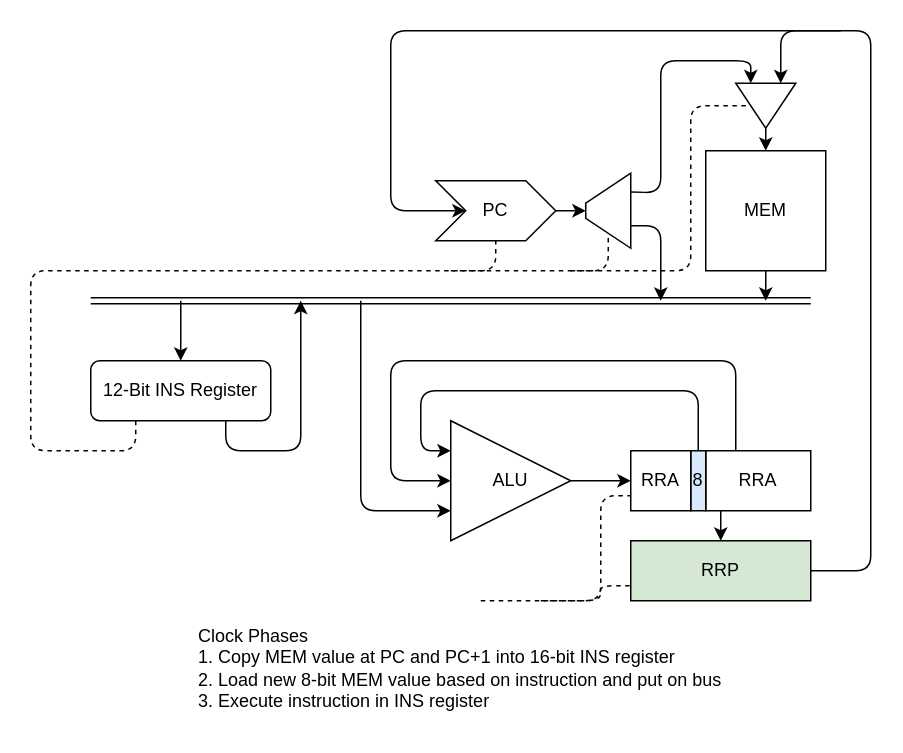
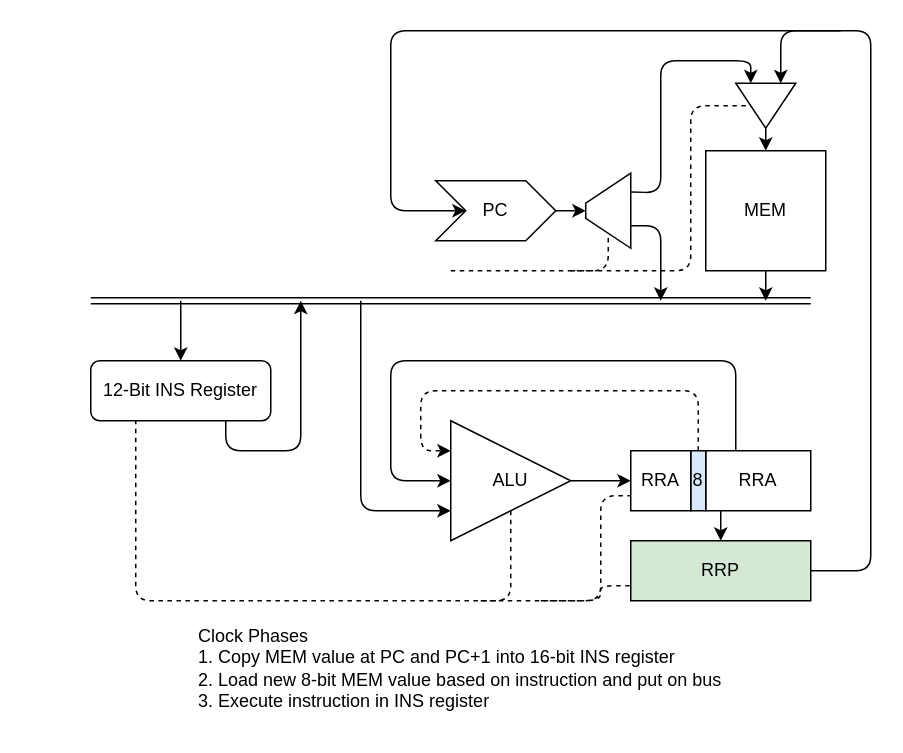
  <mxCell id="0" />
  <mxCell id="1" parent="0" />
  <mxCell id="2" value="RRA" style="rounded=0;whiteSpace=wrap;html=1;" parent="1" vertex="1"><mxGeometry x="470" y="300" width="70" height="40" as="geometry" /></mxCell>
  <mxCell id="3" value="8" style="rounded=0;whiteSpace=wrap;html=1;fillColor=#dae8fc;" parent="1" vertex="1"><mxGeometry x="460" y="300" width="10" height="40" as="geometry" /></mxCell>
  <mxCell id="4" value="RRA" style="rounded=0;whiteSpace=wrap;html=1;" parent="1" vertex="1"><mxGeometry x="420" y="300" width="40" height="40" as="geometry" /></mxCell>
  <mxCell id="5" value="RRP" style="rounded=0;whiteSpace=wrap;html=1;fillColor=#d5e8d4;" parent="1" vertex="1"><mxGeometry x="420" y="360" width="120" height="40" as="geometry" /></mxCell>
  <mxCell id="6" value="" style="endArrow=classic;html=1;rounded=0;exitX=0.143;exitY=1;exitDx=0;exitDy=0;entryX=0.5;entryY=0;entryDx=0;entryDy=0;exitPerimeter=0;" parent="1" source="2" target="5" edge="1"><mxGeometry width="50" height="50" relative="1" as="geometry"><mxPoint x="480" y="300" as="sourcePoint" /><mxPoint x="530" y="250" as="targetPoint" /></mxGeometry></mxCell>
  <mxCell id="7" value="ALU" style="triangle;whiteSpace=wrap;html=1;" parent="1" vertex="1"><mxGeometry x="300" y="280" width="80" height="80" as="geometry" /></mxCell>
  <mxCell id="8" value="" style="endArrow=classic;html=1;rounded=0;entryX=0;entryY=0.5;entryDx=0;entryDy=0;exitX=1;exitY=0.5;exitDx=0;exitDy=0;" parent="1" source="7" target="4" edge="1"><mxGeometry width="50" height="50" relative="1" as="geometry"><mxPoint x="320" y="330" as="sourcePoint" /><mxPoint x="370" y="280" as="targetPoint" /></mxGeometry></mxCell>
- <mxCell id="9" value="" style="endArrow=classic;html=1;rounded=1;entryX=0;entryY=0.25;entryDx=0;entryDy=0;exitX=0.5;exitY=0;exitDx=0;exitDy=0;" parent="1" source="3" target="7" edge="1"><mxGeometry width="50" height="50" relative="1" as="geometry"><mxPoint x="320" y="300" as="sourcePoint" /><mxPoint x="370" y="250" as="targetPoint" /><Array as="points"><mxPoint x="465" y="260" /><mxPoint x="280" y="260" /><mxPoint x="280" y="300" /></Array></mxGeometry></mxCell>
+ <mxCell id="9" value="" style="endArrow=classic;html=1;rounded=1;entryX=0;entryY=0.25;entryDx=0;entryDy=0;exitX=0.5;exitY=0;exitDx=0;exitDy=0;dashed=1;" parent="1" source="3" target="7" edge="1"><mxGeometry width="50" height="50" relative="1" as="geometry"><mxPoint x="320" y="300" as="sourcePoint" /><mxPoint x="370" y="250" as="targetPoint" /><Array as="points"><mxPoint x="465" y="260" /><mxPoint x="280" y="260" /><mxPoint x="280" y="300" /></Array></mxGeometry></mxCell>
  <mxCell id="10" value="" style="endArrow=classic;html=1;rounded=1;entryX=0;entryY=0.5;entryDx=0;entryDy=0;exitX=0.286;exitY=0;exitDx=0;exitDy=0;exitPerimeter=0;" parent="1" source="2" target="7" edge="1"><mxGeometry width="50" height="50" relative="1" as="geometry"><mxPoint x="320" y="300" as="sourcePoint" /><mxPoint x="300" y="220" as="targetPoint" /><Array as="points"><mxPoint x="490" y="240" /><mxPoint x="260" y="240" /><mxPoint x="260" y="320" /></Array></mxGeometry></mxCell>
  <mxCell id="11" value="" style="shape=link;html=1;rounded=1;" parent="1" edge="1"><mxGeometry width="100" relative="1" as="geometry"><mxPoint x="60" y="200" as="sourcePoint" /><mxPoint x="540" y="200" as="targetPoint" /></mxGeometry></mxCell>
  <mxCell id="12" value="" style="endArrow=classic;html=1;rounded=1;entryX=0;entryY=0.75;entryDx=0;entryDy=0;" parent="1" target="7" edge="1"><mxGeometry width="50" height="50" relative="1" as="geometry"><mxPoint x="240" y="200" as="sourcePoint" /><mxPoint x="460" y="250" as="targetPoint" /><Array as="points"><mxPoint x="240" y="340" /></Array></mxGeometry></mxCell>
  <mxCell id="13" value="PC" style="shape=step;perimeter=stepPerimeter;whiteSpace=wrap;html=1;fixedSize=1;" parent="1" vertex="1"><mxGeometry x="290" y="120" width="80" height="40" as="geometry" /></mxCell>
  <mxCell id="14" value="" style="shape=trapezoid;perimeter=trapezoidPerimeter;whiteSpace=wrap;html=1;fixedSize=1;rotation=-90;" parent="1" vertex="1"><mxGeometry x="380" y="125" width="50" height="30" as="geometry" /></mxCell>
  <mxCell id="15" value="" style="endArrow=classic;html=1;rounded=1;entryX=0.5;entryY=0;entryDx=0;entryDy=0;exitX=1;exitY=0.5;exitDx=0;exitDy=0;" parent="1" source="13" target="14" edge="1"><mxGeometry width="50" height="50" relative="1" as="geometry"><mxPoint x="380" y="190" as="sourcePoint" /><mxPoint x="430" y="140" as="targetPoint" /></mxGeometry></mxCell>
  <mxCell id="16" value="" style="endArrow=classic;html=1;rounded=1;exitX=0.3;exitY=1;exitDx=0;exitDy=0;exitPerimeter=0;" parent="1" source="14" edge="1"><mxGeometry width="50" height="50" relative="1" as="geometry"><mxPoint x="460" y="170" as="sourcePoint" /><mxPoint x="440" y="200" as="targetPoint" /><Array as="points"><mxPoint x="440" y="150" /></Array></mxGeometry></mxCell>
  <mxCell id="17" value="" style="endArrow=classic;html=1;rounded=1;entryX=0;entryY=0.5;entryDx=0;entryDy=0;exitX=1;exitY=0.5;exitDx=0;exitDy=0;" parent="1" source="5" target="13" edge="1"><mxGeometry width="50" height="50" relative="1" as="geometry"><mxPoint x="520" y="210" as="sourcePoint" /><mxPoint x="260" y="150" as="targetPoint" /><Array as="points"><mxPoint x="580" y="380" /><mxPoint x="580" y="20" /><mxPoint x="260" y="20" /><mxPoint x="260" y="140" /></Array></mxGeometry></mxCell>
  <mxCell id="18" value="MEM" style="whiteSpace=wrap;html=1;rounded=0;" parent="1" vertex="1"><mxGeometry x="470" y="100" width="80" height="80" as="geometry" /></mxCell>
  <mxCell id="19" value="" style="endArrow=classic;html=1;rounded=1;exitX=0.5;exitY=1;exitDx=0;exitDy=0;" parent="1" source="18" edge="1"><mxGeometry width="50" height="50" relative="1" as="geometry"><mxPoint x="520" y="210" as="sourcePoint" /><mxPoint x="510" y="200" as="targetPoint" /></mxGeometry></mxCell>
  <mxCell id="20" value="" style="triangle;whiteSpace=wrap;html=1;rotation=90;" parent="1" vertex="1"><mxGeometry x="495" y="50" width="30" height="40" as="geometry" /></mxCell>
  <mxCell id="21" value="" style="endArrow=classic;html=1;rounded=1;entryX=0.5;entryY=0;entryDx=0;entryDy=0;exitX=1;exitY=0.5;exitDx=0;exitDy=0;" parent="1" source="20" target="18" edge="1"><mxGeometry width="50" height="50" relative="1" as="geometry"><mxPoint x="520" y="230" as="sourcePoint" /><mxPoint x="570" y="180" as="targetPoint" /></mxGeometry></mxCell>
  <mxCell id="22" value="" style="endArrow=classic;html=1;rounded=1;entryX=0;entryY=0.75;entryDx=0;entryDy=0;exitX=0.75;exitY=1;exitDx=0;exitDy=0;" parent="1" source="14" target="20" edge="1"><mxGeometry width="50" height="50" relative="1" as="geometry"><mxPoint x="520" y="210" as="sourcePoint" /><mxPoint x="570" y="160" as="targetPoint" /><Array as="points"><mxPoint x="440" y="128" /><mxPoint x="440" y="40" /><mxPoint x="500" y="40" /></Array></mxGeometry></mxCell>
  <mxCell id="23" value="" style="endArrow=classic;html=1;rounded=1;entryX=0;entryY=0.25;entryDx=0;entryDy=0;" parent="1" target="20" edge="1"><mxGeometry width="50" height="50" relative="1" as="geometry"><mxPoint x="560" y="20" as="sourcePoint" /><mxPoint x="570" y="160" as="targetPoint" /><Array as="points"><mxPoint x="520" y="20" /></Array></mxGeometry></mxCell>
  <mxCell id="24" value="Clock Phases&lt;br&gt;1. Copy MEM value at PC and PC+1 into 16-bit INS register&lt;br&gt;2. Load new 8-bit MEM value based on instruction and put on bus&lt;br&gt;3. Execute instruction in INS register" style="text;html=1;strokeColor=none;fillColor=none;align=left;verticalAlign=middle;whiteSpace=wrap;rounded=0;" parent="1" vertex="1"><mxGeometry x="130" y="410" width="400" height="70" as="geometry" /></mxCell>
  <mxCell id="25" value="12-Bit INS Register" style="rounded=1;whiteSpace=wrap;html=1;" parent="1" vertex="1"><mxGeometry x="60" y="240" width="120" height="40" as="geometry" /></mxCell>
  <mxCell id="26" value="" style="endArrow=classic;html=1;rounded=1;entryX=0.5;entryY=0;entryDx=0;entryDy=0;" parent="1" target="25" edge="1"><mxGeometry width="50" height="50" relative="1" as="geometry"><mxPoint x="120" y="200" as="sourcePoint" /><mxPoint x="200" y="200" as="targetPoint" /></mxGeometry></mxCell>
  <mxCell id="27" value="" style="endArrow=classic;html=1;rounded=1;exitX=0.75;exitY=1;exitDx=0;exitDy=0;" parent="1" source="25" edge="1"><mxGeometry width="50" height="50" relative="1" as="geometry"><mxPoint x="180" y="320" as="sourcePoint" /><mxPoint x="200" y="200" as="targetPoint" /><Array as="points"><mxPoint x="150" y="300" /><mxPoint x="200" y="300" /></Array></mxGeometry></mxCell>
+ <mxCell id="28" value="" style="endArrow=none;dashed=1;html=1;rounded=1;entryX=0.25;entryY=1;entryDx=0;entryDy=0;exitX=0.5;exitY=1;exitDx=0;exitDy=0;" parent="1" source="7" target="25" edge="1"><mxGeometry width="50" height="50" relative="1" as="geometry"><mxPoint x="90" y="390" as="sourcePoint" /><mxPoint x="230" y="270" as="targetPoint" /><Array as="points"><mxPoint x="340" y="400" /><mxPoint x="90" y="400" /></Array></mxGeometry></mxCell>
  <mxCell id="29" value="" style="endArrow=none;dashed=1;html=1;rounded=1;entryX=0;entryY=0.75;entryDx=0;entryDy=0;" parent="1" target="5" edge="1"><mxGeometry width="50" height="50" relative="1" as="geometry"><mxPoint x="320" y="400" as="sourcePoint" /><mxPoint x="470" y="310" as="targetPoint" /><Array as="points"><mxPoint x="400" y="400" /><mxPoint x="400" y="390" /></Array></mxGeometry></mxCell>
  <mxCell id="30" value="" style="endArrow=none;dashed=1;html=1;rounded=1;entryX=0;entryY=0.75;entryDx=0;entryDy=0;" parent="1" target="4" edge="1"><mxGeometry width="50" height="50" relative="1" as="geometry"><mxPoint x="360" y="400" as="sourcePoint" /><mxPoint x="470" y="310" as="targetPoint" /><Array as="points"><mxPoint x="400" y="400" /><mxPoint x="400" y="330" /></Array></mxGeometry></mxCell>
- <mxCell id="31" value="" style="endArrow=none;dashed=1;html=1;rounded=1;entryX=0.5;entryY=1;entryDx=0;entryDy=0;exitX=0.25;exitY=1;exitDx=0;exitDy=0;" parent="1" source="25" target="13" edge="1"><mxGeometry width="50" height="50" relative="1" as="geometry"><mxPoint x="300" y="250" as="sourcePoint" /><mxPoint x="350" y="200" as="targetPoint" /><Array as="points"><mxPoint x="90" y="300" /><mxPoint x="20" y="300" /><mxPoint x="20" y="180" /><mxPoint x="330" y="180" /></Array></mxGeometry></mxCell>
  <mxCell id="32" value="" style="endArrow=none;dashed=1;html=1;rounded=1;entryX=0;entryY=0.5;entryDx=0;entryDy=0;" parent="1" target="14" edge="1"><mxGeometry width="50" height="50" relative="1" as="geometry"><mxPoint x="300" y="180" as="sourcePoint" /><mxPoint x="350" y="200" as="targetPoint" /><Array as="points"><mxPoint x="405" y="180" /></Array></mxGeometry></mxCell>
  <mxCell id="33" value="" style="endArrow=none;dashed=1;html=1;rounded=1;entryX=0.5;entryY=1;entryDx=0;entryDy=0;" parent="1" target="20" edge="1"><mxGeometry width="50" height="50" relative="1" as="geometry"><mxPoint x="380" y="180" as="sourcePoint" /><mxPoint x="350" y="200" as="targetPoint" /><Array as="points"><mxPoint x="460" y="180" /><mxPoint x="460" y="70" /></Array></mxGeometry></mxCell>
